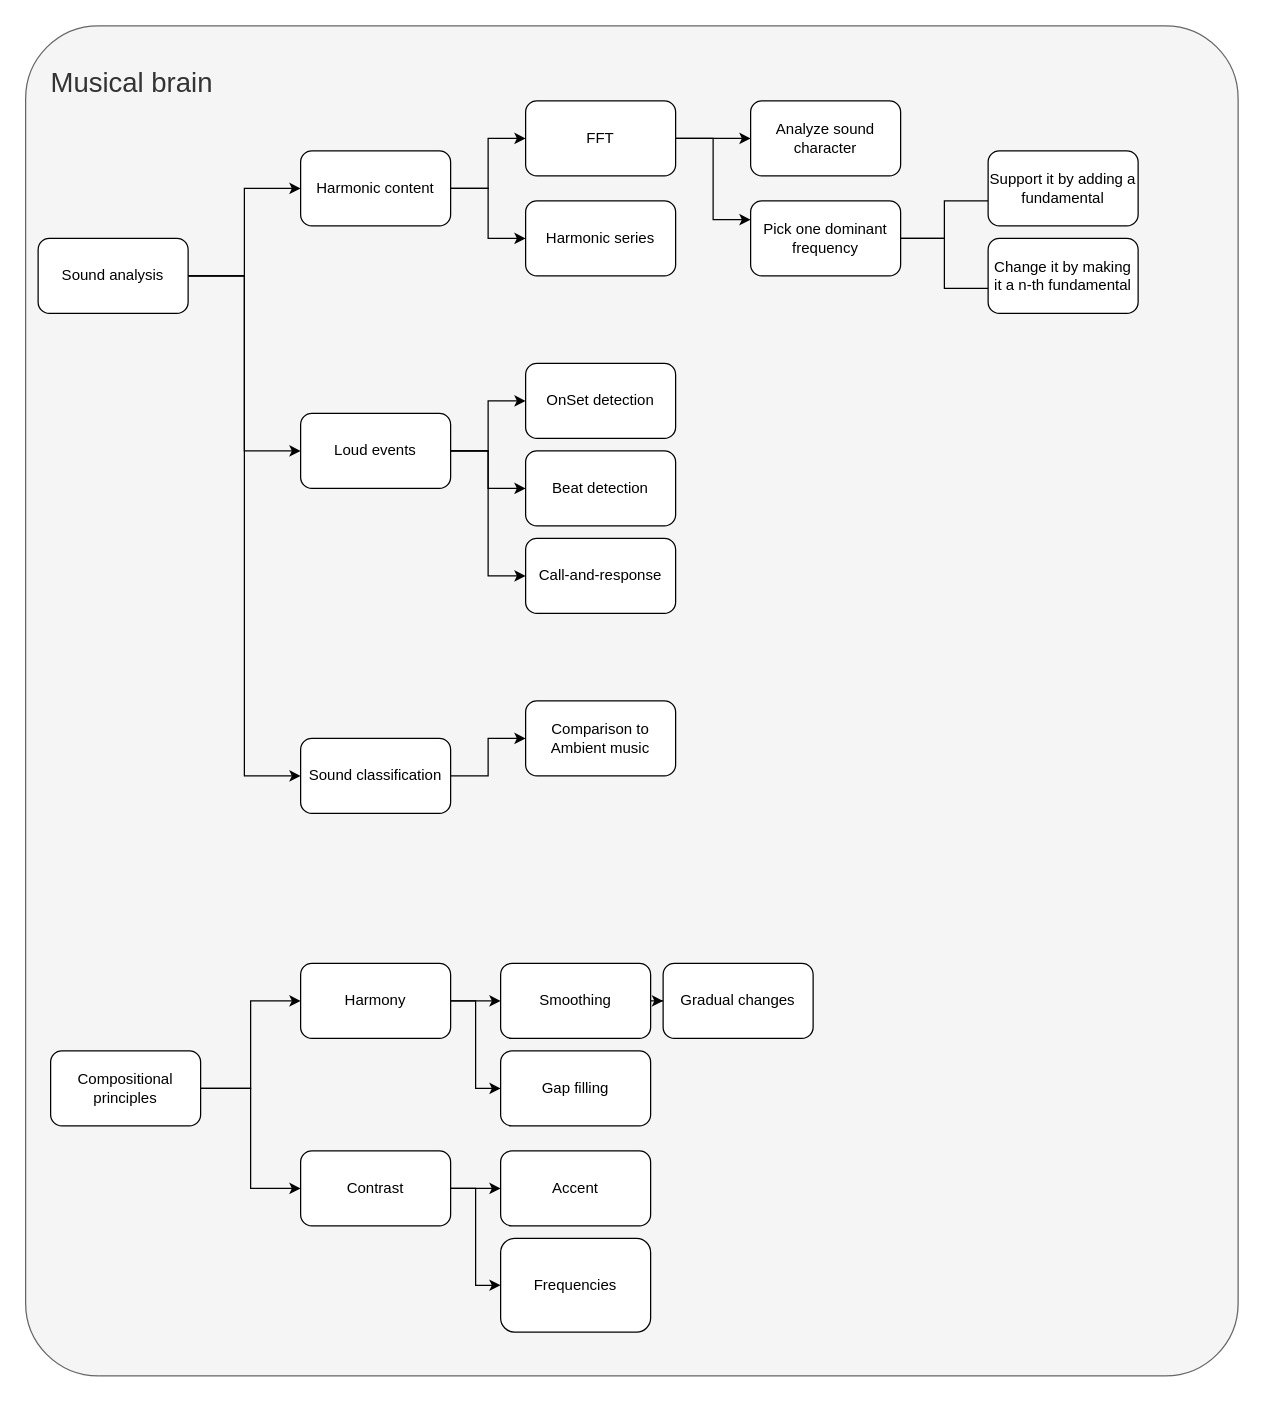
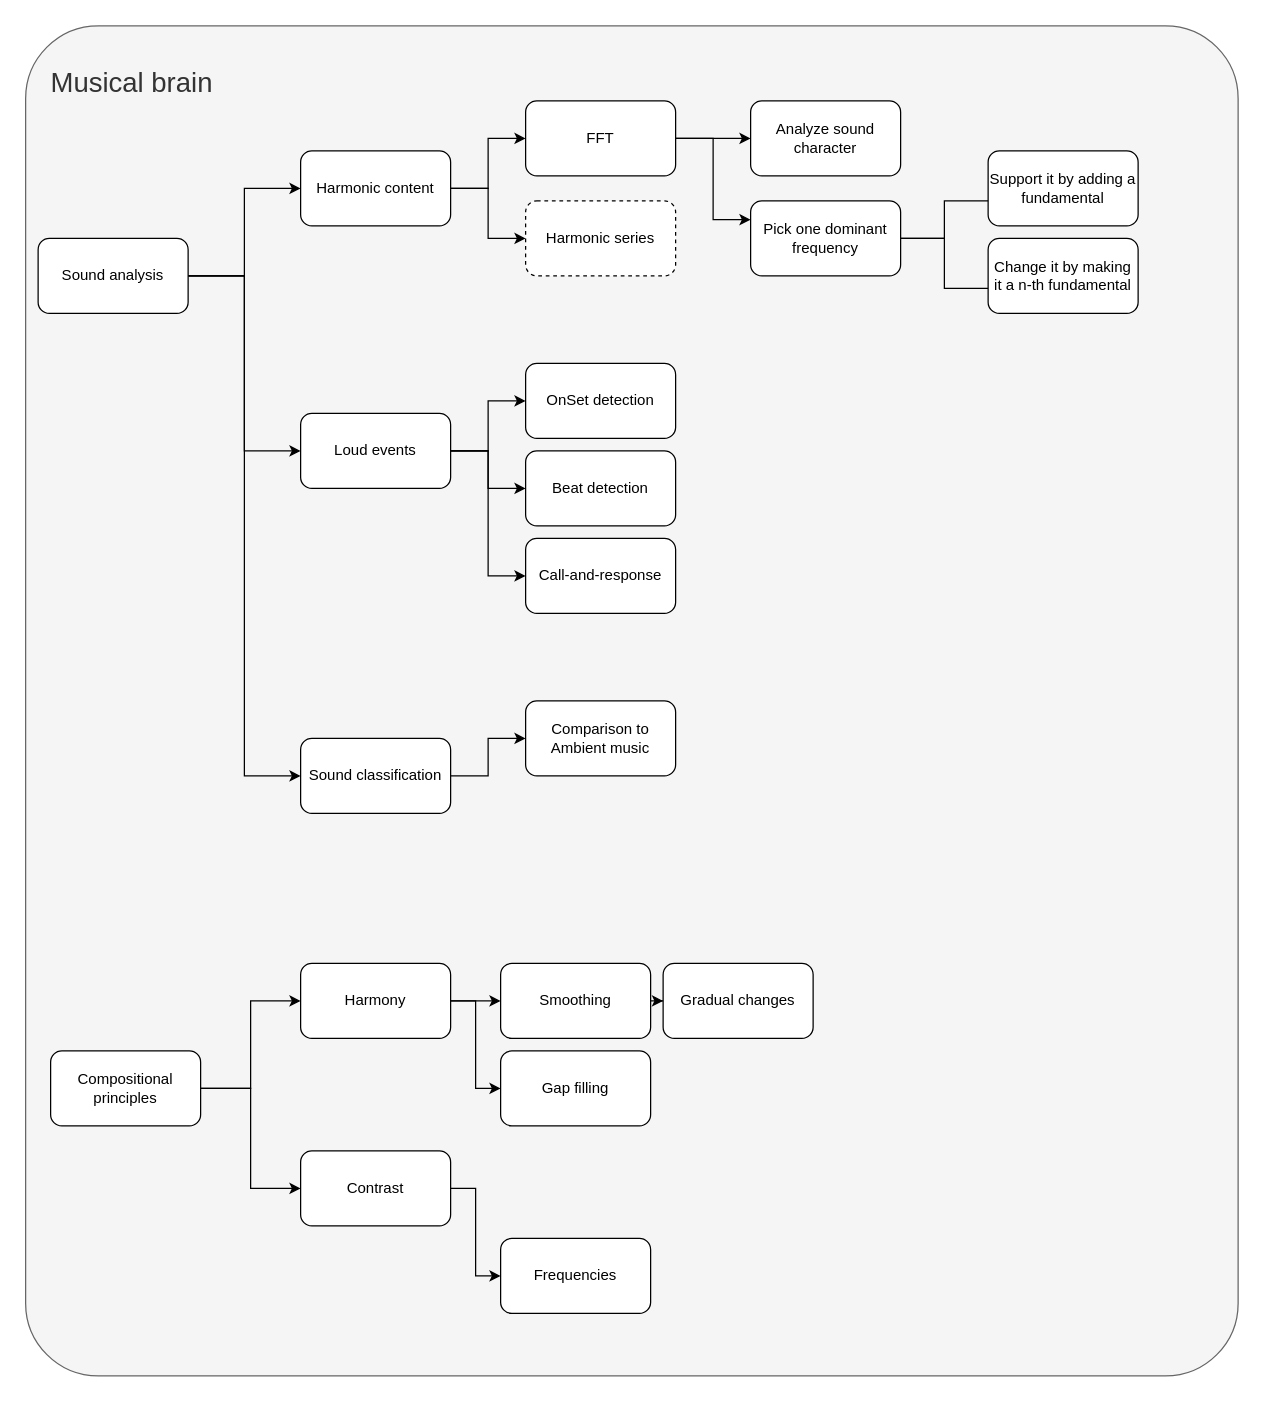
  <mxCell id="0" />
  <mxCell id="1" parent="0" />
  <mxCell id="2" value="&lt;font style=&quot;font-size: 22px&quot;&gt;&lt;br&gt;&lt;span style=&quot;white-space: pre&quot;&gt;&lt;span style=&quot;white-space: pre&quot;&gt;&lt;span style=&quot;white-space: pre&quot;&gt; &lt;/span&gt; &lt;/span&gt; &lt;/span&gt;Musical brain&lt;/font&gt;" style="rounded=1;whiteSpace=wrap;html=1;sketch=0;align=left;verticalAlign=top;fillColor=#f5f5f5;fontColor=#333333;strokeColor=#666666;arcSize=6;" parent="1" vertex="1"><mxGeometry x="20" y="20" width="970" height="1080" as="geometry" /></mxCell>
  <mxCell id="3" style="edgeStyle=orthogonalEdgeStyle;rounded=0;orthogonalLoop=1;jettySize=auto;html=1;entryX=0;entryY=0.5;entryDx=0;entryDy=0;" parent="1" source="6" target="9" edge="1"><mxGeometry relative="1" as="geometry" /></mxCell>
  <mxCell id="4" style="edgeStyle=orthogonalEdgeStyle;rounded=0;orthogonalLoop=1;jettySize=auto;html=1;entryX=0;entryY=0.5;entryDx=0;entryDy=0;" parent="1" source="6" target="15" edge="1"><mxGeometry relative="1" as="geometry" /></mxCell>
  <mxCell id="5" style="edgeStyle=orthogonalEdgeStyle;rounded=0;orthogonalLoop=1;jettySize=auto;html=1;entryX=0;entryY=0.5;entryDx=0;entryDy=0;" parent="1" source="6" target="13" edge="1"><mxGeometry relative="1" as="geometry" /></mxCell>
  <mxCell id="6" value="Sound analysis" style="rounded=1;whiteSpace=wrap;html=1;" parent="1" vertex="1"><mxGeometry x="30" y="190" width="120" height="60" as="geometry" /></mxCell>
  <mxCell id="7" style="edgeStyle=orthogonalEdgeStyle;rounded=0;orthogonalLoop=1;jettySize=auto;html=1;" parent="1" source="9" target="18" edge="1"><mxGeometry relative="1" as="geometry" /></mxCell>
  <mxCell id="8" style="edgeStyle=orthogonalEdgeStyle;rounded=0;orthogonalLoop=1;jettySize=auto;html=1;" parent="1" source="9" target="19" edge="1"><mxGeometry relative="1" as="geometry" /></mxCell>
  <mxCell id="9" value="Harmonic content" style="rounded=1;whiteSpace=wrap;html=1;" parent="1" vertex="1"><mxGeometry x="240" y="120" width="120" height="60" as="geometry" /></mxCell>
  <mxCell id="10" style="edgeStyle=orthogonalEdgeStyle;rounded=0;orthogonalLoop=1;jettySize=auto;html=1;" parent="1" source="13" target="20" edge="1"><mxGeometry relative="1" as="geometry" /></mxCell>
  <mxCell id="11" style="edgeStyle=orthogonalEdgeStyle;rounded=0;orthogonalLoop=1;jettySize=auto;html=1;" parent="1" source="13" target="21" edge="1"><mxGeometry relative="1" as="geometry" /></mxCell>
  <mxCell id="12" style="edgeStyle=orthogonalEdgeStyle;rounded=0;orthogonalLoop=1;jettySize=auto;html=1;entryX=0;entryY=0.5;entryDx=0;entryDy=0;" parent="1" source="13" target="22" edge="1"><mxGeometry relative="1" as="geometry" /></mxCell>
  <mxCell id="13" value="Loud events" style="rounded=1;whiteSpace=wrap;html=1;" parent="1" vertex="1"><mxGeometry x="240" y="330" width="120" height="60" as="geometry" /></mxCell>
  <mxCell id="14" style="edgeStyle=orthogonalEdgeStyle;rounded=0;orthogonalLoop=1;jettySize=auto;html=1;entryX=0;entryY=0.5;entryDx=0;entryDy=0;" parent="1" source="15" target="23" edge="1"><mxGeometry relative="1" as="geometry" /></mxCell>
  <mxCell id="15" value="Sound classification" style="rounded=1;whiteSpace=wrap;html=1;" parent="1" vertex="1"><mxGeometry x="240" y="590" width="120" height="60" as="geometry" /></mxCell>
  <mxCell id="16" style="edgeStyle=orthogonalEdgeStyle;rounded=0;orthogonalLoop=1;jettySize=auto;html=1;entryX=0;entryY=0.5;entryDx=0;entryDy=0;" edge="1" parent="1" source="18" target="29"><mxGeometry relative="1" as="geometry" /></mxCell>
  <mxCell id="17" style="edgeStyle=orthogonalEdgeStyle;rounded=0;orthogonalLoop=1;jettySize=auto;html=1;entryX=0;entryY=0.25;entryDx=0;entryDy=0;" edge="1" parent="1" source="18" target="26"><mxGeometry relative="1" as="geometry" /></mxCell>
  <mxCell id="18" value="FFT" style="rounded=1;whiteSpace=wrap;html=1;" parent="1" vertex="1"><mxGeometry x="420" y="80" width="120" height="60" as="geometry" /></mxCell>
- <mxCell id="19" value="Harmonic series" style="rounded=1;whiteSpace=wrap;html=1;" parent="1" vertex="1"><mxGeometry x="420" y="160" width="120" height="60" as="geometry" /></mxCell>
+ <mxCell id="19" value="Harmonic series" style="rounded=1;whiteSpace=wrap;html=1;dashed=1;" parent="1" vertex="1"><mxGeometry x="420" y="160" width="120" height="60" as="geometry" /></mxCell>
  <mxCell id="20" value="OnSet detection" style="rounded=1;whiteSpace=wrap;html=1;" parent="1" vertex="1"><mxGeometry x="420" y="290" width="120" height="60" as="geometry" /></mxCell>
  <mxCell id="21" value="Beat detection" style="rounded=1;whiteSpace=wrap;html=1;" parent="1" vertex="1"><mxGeometry x="420" y="360" width="120" height="60" as="geometry" /></mxCell>
  <mxCell id="22" value="Call-and-response" style="rounded=1;whiteSpace=wrap;html=1;" parent="1" vertex="1"><mxGeometry x="420" y="430" width="120" height="60" as="geometry" /></mxCell>
  <mxCell id="23" value="Comparison to Ambient music" style="rounded=1;whiteSpace=wrap;html=1;" parent="1" vertex="1"><mxGeometry x="420" y="560" width="120" height="60" as="geometry" /></mxCell>
  <mxCell id="24" style="edgeStyle=orthogonalEdgeStyle;rounded=0;orthogonalLoop=1;jettySize=auto;html=1;entryX=0.5;entryY=0.667;entryDx=0;entryDy=0;entryPerimeter=0;" parent="1" source="26" target="27" edge="1"><mxGeometry relative="1" as="geometry" /></mxCell>
  <mxCell id="25" style="edgeStyle=orthogonalEdgeStyle;rounded=0;orthogonalLoop=1;jettySize=auto;html=1;entryX=0.583;entryY=0.667;entryDx=0;entryDy=0;entryPerimeter=0;" parent="1" source="26" target="28" edge="1"><mxGeometry relative="1" as="geometry" /></mxCell>
  <mxCell id="26" value="Pick one dominant frequency" style="rounded=1;whiteSpace=wrap;html=1;" parent="1" vertex="1"><mxGeometry x="600" y="160" width="120" height="60" as="geometry" /></mxCell>
  <mxCell id="27" value="Support it by adding a fundamental" style="rounded=1;whiteSpace=wrap;html=1;" parent="1" vertex="1"><mxGeometry x="790" y="120" width="120" height="60" as="geometry" /></mxCell>
  <mxCell id="28" value="Change it by making it a n-th fundamental" style="rounded=1;whiteSpace=wrap;html=1;" parent="1" vertex="1"><mxGeometry x="790" y="190" width="120" height="60" as="geometry" /></mxCell>
  <mxCell id="29" value="Analyze sound character" style="rounded=1;whiteSpace=wrap;html=1;" vertex="1" parent="1"><mxGeometry x="600" y="80" width="120" height="60" as="geometry" /></mxCell>
  <mxCell id="30" style="edgeStyle=orthogonalEdgeStyle;rounded=0;orthogonalLoop=1;jettySize=auto;html=1;entryX=0;entryY=0.5;entryDx=0;entryDy=0;" edge="1" parent="1" source="32" target="35"><mxGeometry relative="1" as="geometry" /></mxCell>
  <mxCell id="31" style="edgeStyle=orthogonalEdgeStyle;rounded=0;orthogonalLoop=1;jettySize=auto;html=1;entryX=0;entryY=0.5;entryDx=0;entryDy=0;" edge="1" parent="1" source="32" target="38"><mxGeometry relative="1" as="geometry" /></mxCell>
  <mxCell id="32" value="Compositional principles" style="rounded=1;whiteSpace=wrap;html=1;" vertex="1" parent="1"><mxGeometry x="40" y="840" width="120" height="60" as="geometry" /></mxCell>
  <mxCell id="33" style="edgeStyle=orthogonalEdgeStyle;rounded=0;orthogonalLoop=1;jettySize=auto;html=1;entryX=0;entryY=0.5;entryDx=0;entryDy=0;" edge="1" parent="1" source="35" target="40"><mxGeometry relative="1" as="geometry" /></mxCell>
  <mxCell id="34" style="edgeStyle=orthogonalEdgeStyle;rounded=0;orthogonalLoop=1;jettySize=auto;html=1;entryX=0;entryY=0.5;entryDx=0;entryDy=0;" edge="1" parent="1" source="35" target="41"><mxGeometry relative="1" as="geometry" /></mxCell>
  <mxCell id="35" value="Harmony" style="rounded=1;whiteSpace=wrap;html=1;" vertex="1" parent="1"><mxGeometry x="240" y="770" width="120" height="60" as="geometry" /></mxCell>
- <mxCell id="36" style="edgeStyle=orthogonalEdgeStyle;rounded=0;orthogonalLoop=1;jettySize=auto;html=1;entryX=0;entryY=0.5;entryDx=0;entryDy=0;" edge="1" parent="1" source="38" target="42"><mxGeometry relative="1" as="geometry" /></mxCell>
  <mxCell id="37" style="edgeStyle=orthogonalEdgeStyle;rounded=0;orthogonalLoop=1;jettySize=auto;html=1;entryX=0;entryY=0.5;entryDx=0;entryDy=0;" edge="1" parent="1" source="38" target="43"><mxGeometry relative="1" as="geometry" /></mxCell>
  <mxCell id="38" value="Contrast" style="rounded=1;whiteSpace=wrap;html=1;" vertex="1" parent="1"><mxGeometry x="240" y="920" width="120" height="60" as="geometry" /></mxCell>
  <mxCell id="39" style="edgeStyle=orthogonalEdgeStyle;rounded=0;orthogonalLoop=1;jettySize=auto;html=1;entryX=0;entryY=0.5;entryDx=0;entryDy=0;" edge="1" parent="1" source="40" target="44"><mxGeometry relative="1" as="geometry" /></mxCell>
  <mxCell id="40" value="Smoothing" style="rounded=1;whiteSpace=wrap;html=1;" vertex="1" parent="1"><mxGeometry x="400" y="770" width="120" height="60" as="geometry" /></mxCell>
  <mxCell id="41" value="Gap filling" style="rounded=1;whiteSpace=wrap;html=1;" vertex="1" parent="1"><mxGeometry x="400" y="840" width="120" height="60" as="geometry" /></mxCell>
- <mxCell id="42" value="Accent" style="rounded=1;whiteSpace=wrap;html=1;" vertex="1" parent="1"><mxGeometry x="400" y="920" width="120" height="60" as="geometry" /></mxCell>
- <mxCell id="43" value="Frequencies" style="rounded=1;whiteSpace=wrap;html=1;" vertex="1" parent="1"><mxGeometry x="400" y="990" width="120" height="75" as="geometry" /></mxCell>
+ <mxCell id="43" value="Frequencies" style="rounded=1;whiteSpace=wrap;html=1;" vertex="1" parent="1"><mxGeometry x="400" y="990" width="120" height="60" as="geometry" /></mxCell>
  <mxCell id="44" value="Gradual changes" style="rounded=1;whiteSpace=wrap;html=1;" vertex="1" parent="1"><mxGeometry x="530" y="770" width="120" height="60" as="geometry" /></mxCell>
